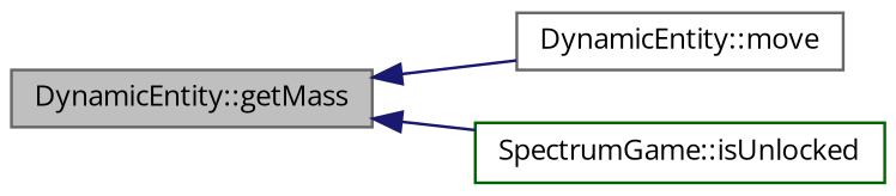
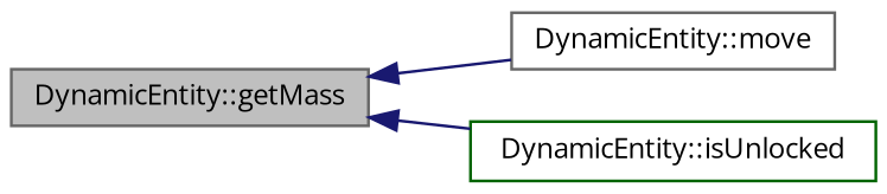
  digraph {
    fontname="Open Sans"
    rankdir=LR
    node [color=gray40 fillcolor=white fontname="Open Sans" fontsize=10 shape=record style=filled]
    edge [color=midnightblue dir=back fontname="Open Sans" fontsize=10 labelfontname=Helvetica labelfontsize=10 style=solid]
    n1 [fillcolor=grey75 fontcolor=black height=0.2 label="DynamicEntity::getMass" width=0.4]
    n2 [height=0.2 label="DynamicEntity::move" width=0.4]
-   n3 [color=darkgreen height=0.2 label="SpectrumGame::isUnlocked" width=0.4]
+   n3 [color=darkgreen height=0.2 label="DynamicEntity::isUnlocked" width=0.4]
    n1 -> n2
    n1 -> n3
  }
